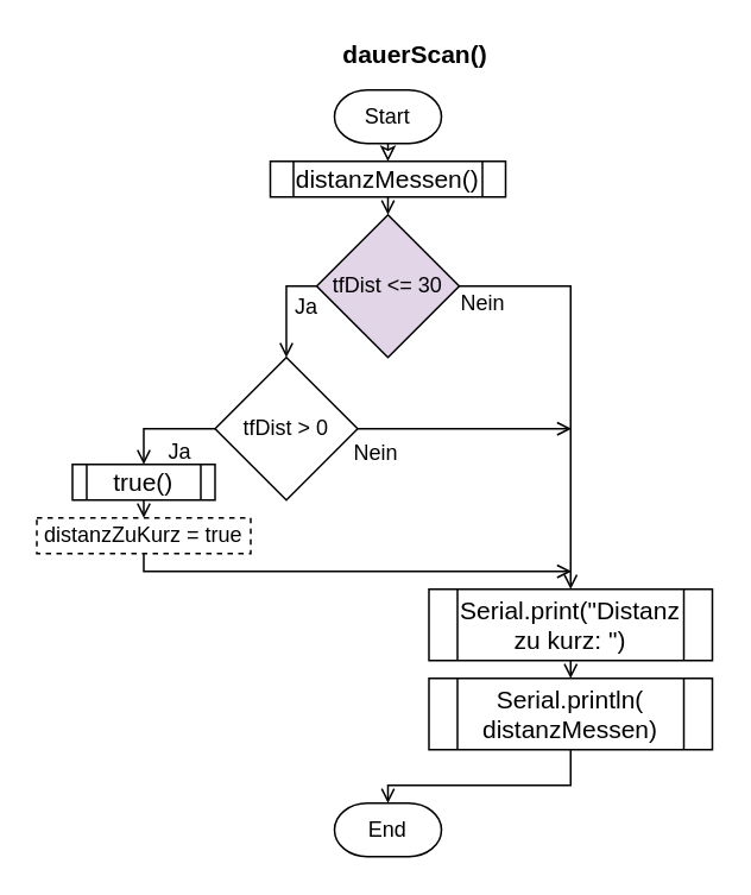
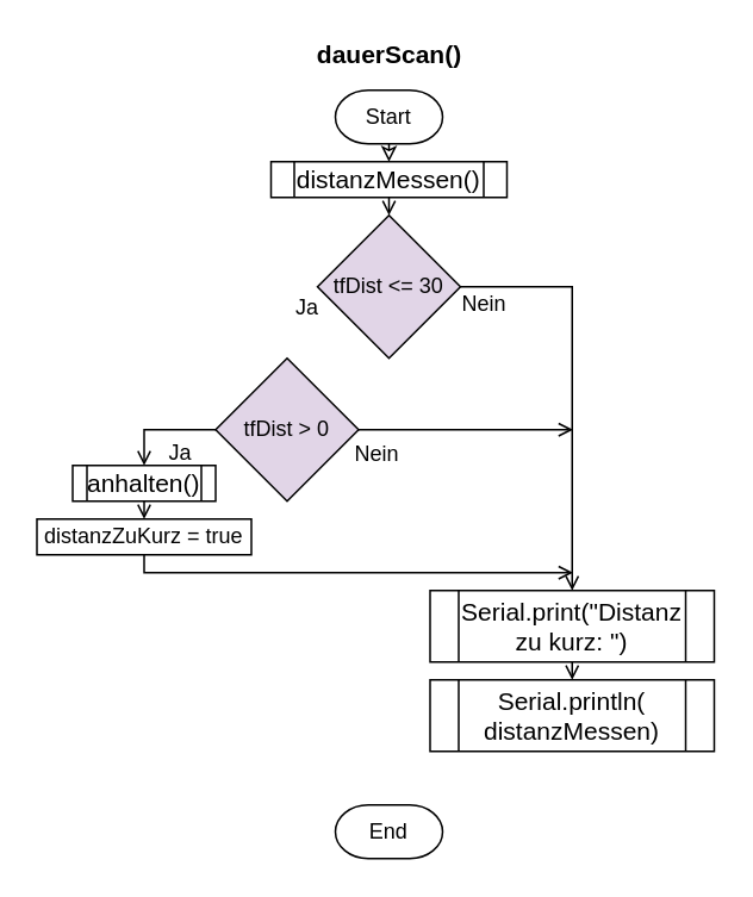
  <mxCell id="0" />
  <mxCell id="1" parent="0" />
  <mxCell id="2" style="edgeStyle=orthogonalEdgeStyle;rounded=0;orthogonalLoop=1;jettySize=auto;html=1;exitX=0.5;exitY=1;exitDx=0;exitDy=0;exitPerimeter=0;entryX=0.5;entryY=0;entryDx=0;entryDy=0;endArrow=classic;endFill=0;" edge="1" parent="1" source="3" target="6"><mxGeometry relative="1" as="geometry" /></mxCell>
  <mxCell id="3" value="Start" style="strokeWidth=1;html=1;shape=mxgraph.flowchart.terminator;whiteSpace=wrap;rounded=1;labelBackgroundColor=none;labelBorderColor=none;" vertex="1" parent="1"><mxGeometry x="187" y="50" width="60" height="30" as="geometry" /></mxCell>
- <mxCell id="4" value="&lt;font style=&quot;font-size: 14px&quot;&gt;&lt;b&gt;dauerScan()&lt;/b&gt;&lt;/font&gt;" style="text;html=1;align=center;verticalAlign=middle;resizable=0;points=[];autosize=1;strokeColor=none;fillColor=none;" vertex="1" parent="1"><mxGeometry x="182" y="20" width="100" height="20" as="geometry" /></mxCell>
+ <mxCell id="4" value="&lt;font style=&quot;font-size: 14px&quot;&gt;&lt;b&gt;dauerScan()&lt;/b&gt;&lt;/font&gt;" style="text;html=1;align=center;verticalAlign=middle;resizable=0;points=[];autosize=1;strokeColor=none;fillColor=none;" vertex="1" parent="1"><mxGeometry x="167" y="20" width="100" height="20" as="geometry" /></mxCell>
  <mxCell id="5" style="edgeStyle=orthogonalEdgeStyle;rounded=0;orthogonalLoop=1;jettySize=auto;html=1;exitX=0.5;exitY=1;exitDx=0;exitDy=0;entryX=0.5;entryY=0;entryDx=0;entryDy=0;endArrow=open;endFill=0;" edge="1" parent="1" source="6" target="9"><mxGeometry relative="1" as="geometry" /></mxCell>
  <mxCell id="6" value="distanzMessen()" style="shape=process;whiteSpace=wrap;html=1;backgroundOutline=1;fontSize=14;" vertex="1" parent="1"><mxGeometry x="151" y="90" width="132" height="20" as="geometry" /></mxCell>
- <mxCell id="7" style="edgeStyle=orthogonalEdgeStyle;rounded=0;orthogonalLoop=1;jettySize=auto;html=1;exitX=0;exitY=0.5;exitDx=0;exitDy=0;entryX=0.5;entryY=0;entryDx=0;entryDy=0;endArrow=open;endFill=0;" edge="1" parent="1" source="9" target="12"><mxGeometry relative="1" as="geometry"><Array as="points"><mxPoint x="160" y="160" /></Array></mxGeometry></mxCell>
  <mxCell id="8" style="edgeStyle=orthogonalEdgeStyle;rounded=0;orthogonalLoop=1;jettySize=auto;html=1;exitX=1;exitY=0.5;exitDx=0;exitDy=0;endArrow=open;endFill=0;" edge="1" parent="1" source="9" target="14"><mxGeometry relative="1" as="geometry" /></mxCell>
  <mxCell id="9" value="tfDist &amp;lt;= 30" style="rhombus;whiteSpace=wrap;html=1;fillColor=#e1d5e7;" vertex="1" parent="1"><mxGeometry x="177" y="120" width="80" height="80" as="geometry" /></mxCell>
  <mxCell id="10" style="edgeStyle=orthogonalEdgeStyle;rounded=0;orthogonalLoop=1;jettySize=auto;html=1;exitX=1;exitY=0.5;exitDx=0;exitDy=0;endArrow=open;endFill=0;" edge="1" parent="1" source="12"><mxGeometry relative="1" as="geometry"><mxPoint x="320" y="240" as="targetPoint" /></mxGeometry></mxCell>
  <mxCell id="11" style="edgeStyle=orthogonalEdgeStyle;rounded=0;orthogonalLoop=1;jettySize=auto;html=1;exitX=0;exitY=0.5;exitDx=0;exitDy=0;entryX=0.5;entryY=0;entryDx=0;entryDy=0;endArrow=open;endFill=0;" edge="1" parent="1" source="12" target="23"><mxGeometry relative="1" as="geometry" /></mxCell>
- <mxCell id="12" value="tfDist &amp;gt; 0" style="rhombus;whiteSpace=wrap;html=1;" vertex="1" parent="1"><mxGeometry x="120" y="200" width="80" height="80" as="geometry" /></mxCell>
+ <mxCell id="12" value="tfDist &amp;gt; 0" style="rhombus;whiteSpace=wrap;html=1;fillColor=#e1d5e7;" vertex="1" parent="1"><mxGeometry x="120" y="200" width="80" height="80" as="geometry" /></mxCell>
  <mxCell id="13" style="edgeStyle=orthogonalEdgeStyle;rounded=0;orthogonalLoop=1;jettySize=auto;html=1;exitX=0.5;exitY=1;exitDx=0;exitDy=0;entryX=0.5;entryY=0;entryDx=0;entryDy=0;endArrow=open;endFill=0;" edge="1" parent="1" source="14" target="16"><mxGeometry relative="1" as="geometry" /></mxCell>
  <mxCell id="14" value="Serial.print(&quot;Distanz zu kurz: &quot;)" style="shape=process;whiteSpace=wrap;html=1;backgroundOutline=1;fontSize=14;" vertex="1" parent="1"><mxGeometry x="240" y="330" width="159" height="40" as="geometry" /></mxCell>
- <mxCell id="15" style="edgeStyle=orthogonalEdgeStyle;rounded=0;orthogonalLoop=1;jettySize=auto;html=1;exitX=0.5;exitY=1;exitDx=0;exitDy=0;entryX=0.5;entryY=0;entryDx=0;entryDy=0;entryPerimeter=0;endArrow=open;endFill=0;" edge="1" parent="1" source="16" target="25"><mxGeometry relative="1" as="geometry"><Array as="points"><mxPoint x="320" y="440" /><mxPoint x="217" y="440" /></Array></mxGeometry></mxCell>
  <mxCell id="16" value="Serial.println(&lt;br&gt;distanzMessen)" style="shape=process;whiteSpace=wrap;html=1;backgroundOutline=1;fontSize=14;" vertex="1" parent="1"><mxGeometry x="240" y="380" width="159" height="40" as="geometry" /></mxCell>
  <mxCell id="17" value="Ja" style="text;html=1;align=center;verticalAlign=middle;resizable=0;points=[];autosize=1;strokeColor=none;fillColor=none;" vertex="1" parent="1"><mxGeometry x="85" y="243" width="30" height="20" as="geometry" /></mxCell>
  <mxCell id="18" value="Ja" style="text;html=1;align=center;verticalAlign=middle;resizable=0;points=[];autosize=1;strokeColor=none;fillColor=none;" vertex="1" parent="1"><mxGeometry x="156" y="162" width="30" height="20" as="geometry" /></mxCell>
  <mxCell id="19" value="Nein" style="text;html=1;align=center;verticalAlign=middle;resizable=0;points=[];autosize=1;strokeColor=none;fillColor=none;" vertex="1" parent="1"><mxGeometry x="250" y="160" width="40" height="20" as="geometry" /></mxCell>
  <mxCell id="20" value="Nein" style="text;html=1;align=center;verticalAlign=middle;resizable=0;points=[];autosize=1;strokeColor=none;fillColor=none;" vertex="1" parent="1"><mxGeometry x="190" y="244" width="40" height="20" as="geometry" /></mxCell>
  <mxCell id="21" style="edgeStyle=orthogonalEdgeStyle;rounded=0;orthogonalLoop=1;jettySize=auto;html=1;endArrow=open;endFill=0;exitX=0.5;exitY=1;exitDx=0;exitDy=0;" edge="1" parent="1" source="24"><mxGeometry relative="1" as="geometry"><mxPoint x="320" y="320" as="targetPoint" /><mxPoint x="80" y="310" as="sourcePoint" /><Array as="points"><mxPoint x="80" y="320" /></Array></mxGeometry></mxCell>
  <mxCell id="22" style="edgeStyle=orthogonalEdgeStyle;rounded=0;orthogonalLoop=1;jettySize=auto;html=1;exitX=0.5;exitY=1;exitDx=0;exitDy=0;entryX=0.5;entryY=0;entryDx=0;entryDy=0;endArrow=open;endFill=0;" edge="1" parent="1" source="23" target="24"><mxGeometry relative="1" as="geometry" /></mxCell>
- <mxCell id="23" value="true()" style="shape=process;whiteSpace=wrap;html=1;backgroundOutline=1;fontSize=14;" vertex="1" parent="1"><mxGeometry x="40" y="260" width="80" height="20" as="geometry" /></mxCell>
- <mxCell id="24" value="distanzZuKurz = true" style="rounded=0;whiteSpace=wrap;html=1;dashed=1;" vertex="1" parent="1"><mxGeometry x="20" y="290" width="120" height="20" as="geometry" /></mxCell>
+ <mxCell id="23" value="anhalten()" style="shape=process;whiteSpace=wrap;html=1;backgroundOutline=1;fontSize=14;" vertex="1" parent="1"><mxGeometry x="40" y="260" width="80" height="20" as="geometry" /></mxCell>
+ <mxCell id="24" value="distanzZuKurz = true" style="rounded=0;whiteSpace=wrap;html=1;" vertex="1" parent="1"><mxGeometry x="20" y="290" width="120" height="20" as="geometry" /></mxCell>
  <mxCell id="25" value="End" style="strokeWidth=1;html=1;shape=mxgraph.flowchart.terminator;whiteSpace=wrap;rounded=1;labelBackgroundColor=none;labelBorderColor=none;" vertex="1" parent="1"><mxGeometry x="187" y="450" width="60" height="30" as="geometry" /></mxCell>
